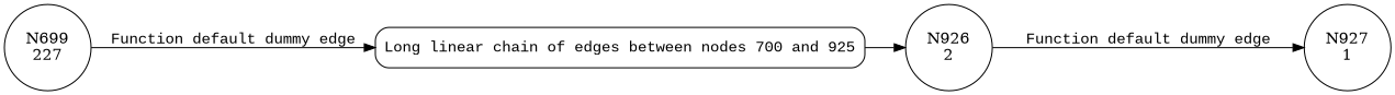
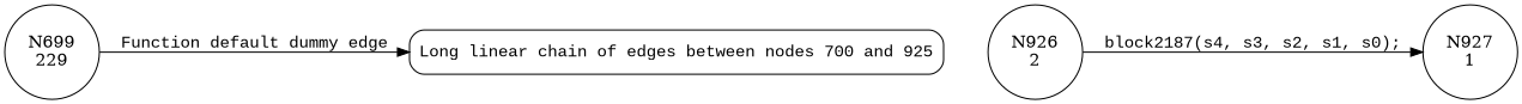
  digraph {
    rankdir=LR
    node [shape=circle]
    edge [fontname="Courier New"]
-   n1 [label="N699\n227"]
+   n1 [label="N699\n229"]
    n2 [fillcolor=white fontname="Courier New" label="Long linear chain of edges between nodes 700 and 925" penwidth=1 shape=Mrecord style="filled,bold"]
    n3 [label="N926\n2"]
    n4 [label="N927\n1"]
    n1 -> n2 [label="Function default dummy edge"]
-   n2 -> n3 [fontname=""]
-   n3 -> n4 [label="Function default dummy edge"]
+   n3 -> n4 [label="block2187(s4, s3, s2, s1, s0);"]
  }
